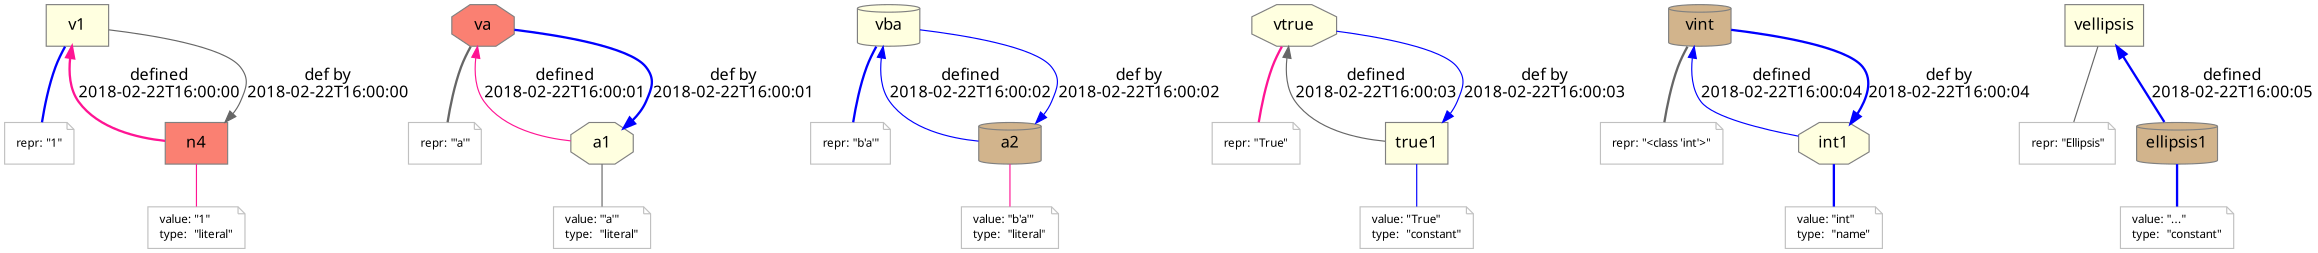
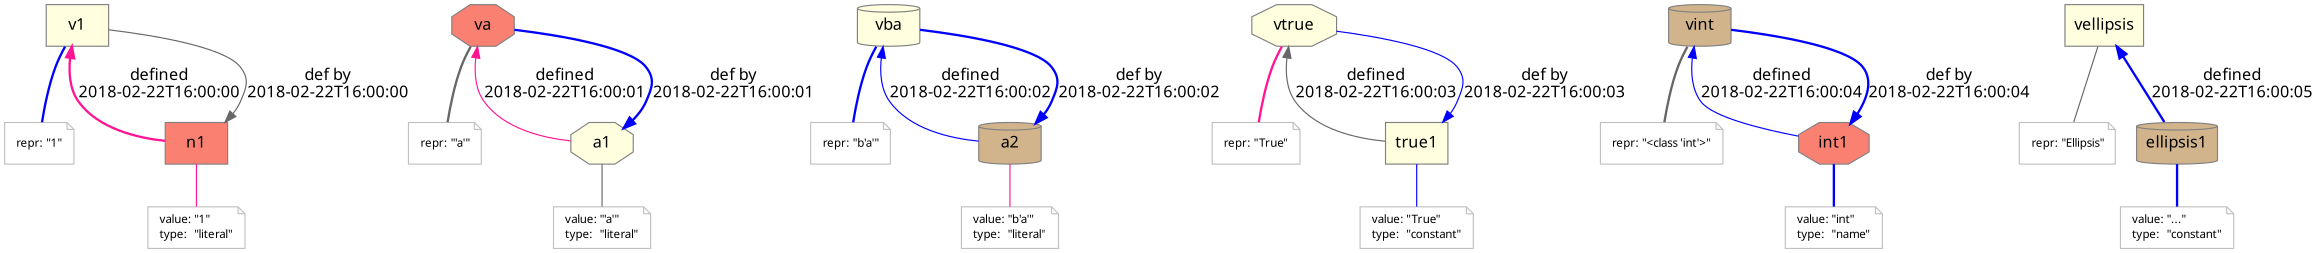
  digraph {
    fontname="Noto Sans"
    rankdir=BT
    node [color="#808080" fontname="Noto Sans" shape=note]
    edge [color=blue fontname="Noto Sans" style=solid arrowhead=none]
-   n1 [fillcolor=salmon label=n4 shape=box style=filled]
+   n1 [fillcolor=salmon label=n1 shape=box style=filled]
    n2 [fillcolor=lightyellow label=v1 shape=box style=filled]
    n3 [color=gray fontcolor=black fontsize=10 label=<<TABLE cellpadding="0" border="0"> 	<TR> 	    <TD align="left">value:</TD> 	    <TD align="left">&quot;1&quot;</TD> 	</TR> 	<TR> 	    <TD align="left">type:</TD> 	    <TD align="left">&quot;literal&quot;</TD> 	</TR> </TABLE>>]
    n4 [color=gray fontcolor=black fontsize=10 label=<<TABLE cellpadding="0" border="0"> 	<TR> 	    <TD align="left">repr:</TD> 	    <TD align="left">&quot;1&quot;</TD> 	</TR> </TABLE>>]
    n5 [fillcolor=lightyellow label=a1 shape=octagon style=filled]
    n6 [fillcolor=salmon label=va shape=octagon style=filled]
    n7 [color=gray fontcolor=black fontsize=10 label=<<TABLE cellpadding="0" border="0"> 	<TR> 	    <TD align="left">value:</TD> 	    <TD align="left">&quot;&#x27;a&#x27;&quot;</TD> 	</TR> 	<TR> 	    <TD align="left">type:</TD> 	    <TD align="left">&quot;literal&quot;</TD> 	</TR> </TABLE>>]
    n8 [color=gray fontcolor=black fontsize=10 label=<<TABLE cellpadding="0" border="0"> 	<TR> 	    <TD align="left">repr:</TD> 	    <TD align="left">&quot;&#x27;a&#x27;&quot;</TD> 	</TR> </TABLE>>]
    n9 [fillcolor=tan label=a2 shape=cylinder style=filled]
    n10 [fillcolor=lightyellow label=vba shape=cylinder style=filled]
    n11 [color=gray fontcolor=black fontsize=10 label=<<TABLE cellpadding="0" border="0"> 	<TR> 	    <TD align="left">value:</TD> 	    <TD align="left">&quot;b&#x27;a&#x27;&quot;</TD> 	</TR> 	<TR> 	    <TD align="left">type:</TD> 	    <TD align="left">&quot;literal&quot;</TD> 	</TR> </TABLE>>]
    n12 [color=gray fontcolor=black fontsize=10 label=<<TABLE cellpadding="0" border="0"> 	<TR> 	    <TD align="left">repr:</TD> 	    <TD align="left">&quot;b&#x27;a&#x27;&quot;</TD> 	</TR> </TABLE>>]
    n13 [fillcolor=lightyellow label=true1 shape=box style=filled]
    n14 [fillcolor=lightyellow label=vtrue shape=octagon style=filled]
    n15 [color=gray fontcolor=black fontsize=10 label=<<TABLE cellpadding="0" border="0"> 	<TR> 	    <TD align="left">value:</TD> 	    <TD align="left">&quot;True&quot;</TD> 	</TR> 	<TR> 	    <TD align="left">type:</TD> 	    <TD align="left">&quot;constant&quot;</TD> 	</TR> </TABLE>>]
    n16 [color=gray fontcolor=black fontsize=10 label=<<TABLE cellpadding="0" border="0"> 	<TR> 	    <TD align="left">repr:</TD> 	    <TD align="left">&quot;True&quot;</TD> 	</TR> </TABLE>>]
-   n17 [fillcolor=lightyellow label=int1 shape=octagon style=filled]
+   n17 [fillcolor=salmon label=int1 shape=octagon style=filled]
    n18 [fillcolor=tan label=vint shape=cylinder style=filled]
    n19 [color=gray fontcolor=black fontsize=10 label=<<TABLE cellpadding="0" border="0"> 	<TR> 	    <TD align="left">value:</TD> 	    <TD align="left">&quot;int&quot;</TD> 	</TR> 	<TR> 	    <TD align="left">type:</TD> 	    <TD align="left">&quot;name&quot;</TD> 	</TR> </TABLE>>]
    n20 [color=gray fontcolor=black fontsize=10 label=<<TABLE cellpadding="0" border="0"> 	<TR> 	    <TD align="left">repr:</TD> 	    <TD align="left">&quot;&lt;class &#x27;int&#x27;&gt;&quot;</TD> 	</TR> </TABLE>>]
    n21 [fillcolor=tan label=ellipsis1 shape=cylinder style=filled]
    n22 [fillcolor=lightyellow label=vellipsis shape=box style=filled]
    n23 [color=gray fontcolor=black fontsize=10 label=<<TABLE cellpadding="0" border="0"> 	<TR> 	    <TD align="left">value:</TD> 	    <TD align="left">&quot;...&quot;</TD> 	</TR> 	<TR> 	    <TD align="left">type:</TD> 	    <TD align="left">&quot;constant&quot;</TD> 	</TR> </TABLE>>]
    n24 [color=gray fontcolor=black fontsize=10 label=<<TABLE cellpadding="0" border="0"> 	<TR> 	    <TD align="left">repr:</TD> 	    <TD align="left">&quot;Ellipsis&quot;</TD> 	</TR> </TABLE>>]
    n1 -> n2 [color=deeppink label="defined\n2018-02-22T16:00:00" labelangle=60.0 labeldistance=1.5 labelfontsize=8 rotation=20 style=bold arrowhead=""]
    n2 -> n1 [color=gray40 label="def by\n2018-02-22T16:00:00" labelangle=60.0 labeldistance=1.5 labelfontsize=8 rotation=20 arrowhead=""]
    n3 -> n1 [color=deeppink]
    n4 -> n2 [style=bold]
    n5 -> n6 [color=deeppink label="defined\n2018-02-22T16:00:01" labelangle=60.0 labeldistance=1.5 labelfontsize=8 rotation=20 arrowhead=""]
    n6 -> n5 [label="def by\n2018-02-22T16:00:01" labelangle=60.0 labeldistance=1.5 labelfontsize=8 rotation=20 style=bold arrowhead=""]
    n7 -> n5 [color=gray40]
    n8 -> n6 [color=gray40 style=bold]
    n9 -> n10 [label="defined\n2018-02-22T16:00:02" labelangle=60.0 labeldistance=1.5 labelfontsize=8 rotation=20 arrowhead=""]
-   n10 -> n9 [label="def by\n2018-02-22T16:00:02" labelangle=60.0 labeldistance=1.5 labelfontsize=8 rotation=20 arrowhead=""]
+   n10 -> n9 [label="def by\n2018-02-22T16:00:02" labelangle=60.0 labeldistance=1.5 labelfontsize=8 rotation=20 style=bold arrowhead=""]
    n11 -> n9 [color=deeppink]
    n12 -> n10 [style=bold]
    n13 -> n14 [color=gray40 label="defined\n2018-02-22T16:00:03" labelangle=60.0 labeldistance=1.5 labelfontsize=8 rotation=20 arrowhead=""]
    n14 -> n13 [label="def by\n2018-02-22T16:00:03" labelangle=60.0 labeldistance=1.5 labelfontsize=8 rotation=20 arrowhead=""]
    n15 -> n13
    n16 -> n14 [color=deeppink style=bold]
    n17 -> n18 [label="defined\n2018-02-22T16:00:04" labelangle=60.0 labeldistance=1.5 labelfontsize=8 rotation=20 arrowhead=""]
    n18 -> n17 [label="def by\n2018-02-22T16:00:04" labelangle=60.0 labeldistance=1.5 labelfontsize=8 rotation=20 style=bold arrowhead=""]
    n19 -> n17 [style=bold]
    n20 -> n18 [color=gray40 style=bold]
    n21 -> n22 [label="defined\n2018-02-22T16:00:05" labelangle=60.0 labeldistance=1.5 labelfontsize=8 rotation=20 style=bold arrowhead=""]
    n23 -> n21 [style=bold]
    n24 -> n22 [color=gray40]
  }
